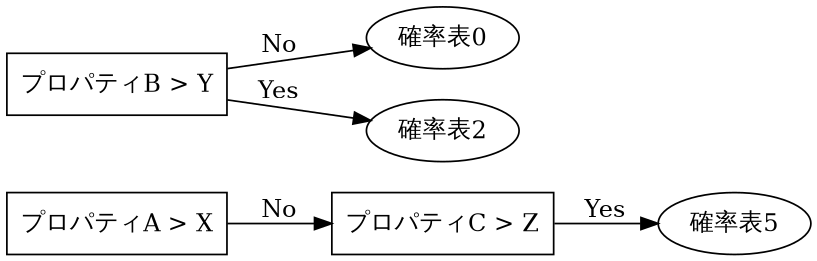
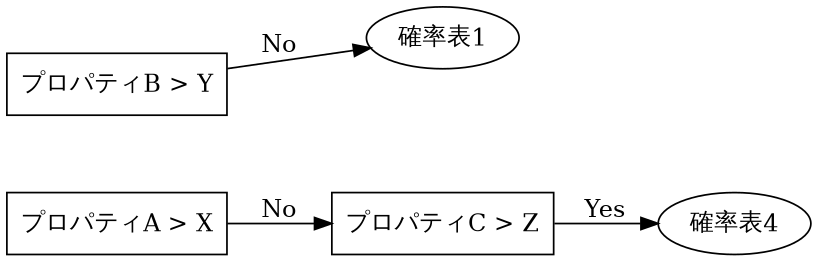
  digraph {
    rankdir=LR
    n1 [label="プロパティA > X" shape=box]
    n2 [label="プロパティC > Z" shape=box]
    n3 [label="プロパティB > Y" shape=box]
-   "確率表1" [label="確率表0"]
-   "確率表2"
-   "確率表4" [label="確率表5"]
+   "確率表1"
+   "確率表4"
    n1 -> n2 [label=No]
    n2 -> "確率表4" [label=Yes]
    n3 -> "確率表1" [label=No]
-   n3 -> "確率表2" [label=Yes]
  }
